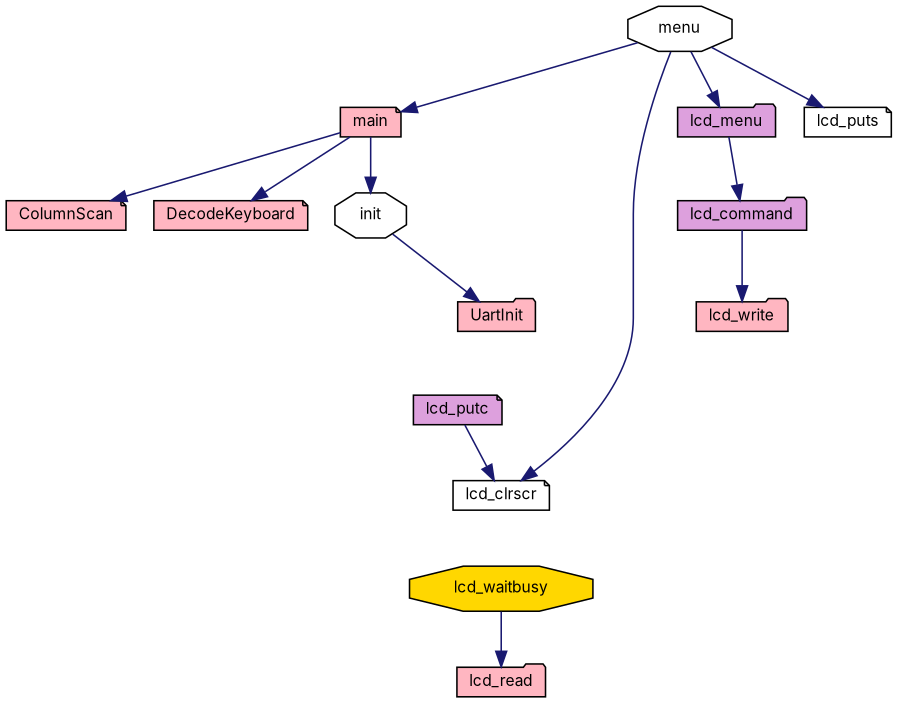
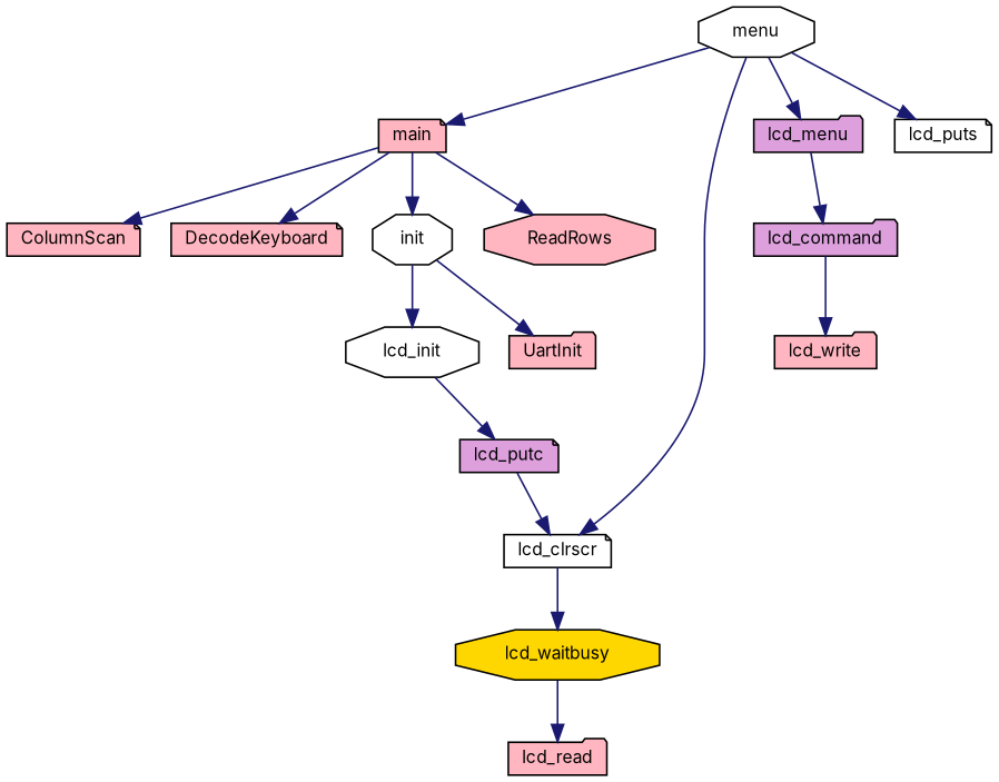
  digraph {
    fontname=Inter
    rankdir=TB
    node [color=black fillcolor=lightpink fontname=Inter fontsize=10 shape=note style=filled]
    edge [color=midnightblue fontname=Inter fontsize=10 labelfontname=Helvetica labelfontsize=10 style=solid]
    n1 [fontcolor=black height=0.2 label=main width=0.4]
    n2 [height=0.2 label=ColumnScan width=0.4]
    n3 [height=0.2 label=DecodeKeyboard width=0.4]
    n4 [fillcolor=white height=0.2 label=init shape=octagon width=0.4]
+   n5 [height=0.2 label=ReadRows shape=octagon width=0.4]
+   n6 [fillcolor=white height=0.2 label=lcd_init shape=octagon width=0.4]
    n7 [height=0.2 label=UartInit shape=folder width=0.4]
    n8 [fillcolor=white height=0.2 label=menu shape=octagon width=0.4]
    n9 [fillcolor=white height=0.2 label=lcd_clrscr width=0.4]
    n10 [fillcolor=plum height=0.2 label=lcd_menu shape=folder width=0.4]
    n11 [fillcolor=white height=0.2 label=lcd_puts width=0.4]
    n12 [fillcolor=plum height=0.2 label=lcd_putc width=0.4]
    n13 [fillcolor=plum height=0.2 label=lcd_command shape=folder width=0.4]
    n14 [height=0.2 label=lcd_write shape=folder width=0.4]
    n15 [fillcolor=gold height=0.2 label=lcd_waitbusy shape=octagon width=0.4]
    n16 [height=0.2 label=lcd_read shape=folder width=0.4]
    n1 -> n2
    n1 -> n3
    n1 -> n4
+   n1 -> n5
+   n4 -> n6
    n4 -> n7
+   n6 -> n12
    n8 -> n1
    n8 -> n9
    n8 -> n10
    n8 -> n11
+   n9 -> n15
    n10 -> n13
    n12 -> n9
    n13 -> n14
    n15 -> n16
  }
